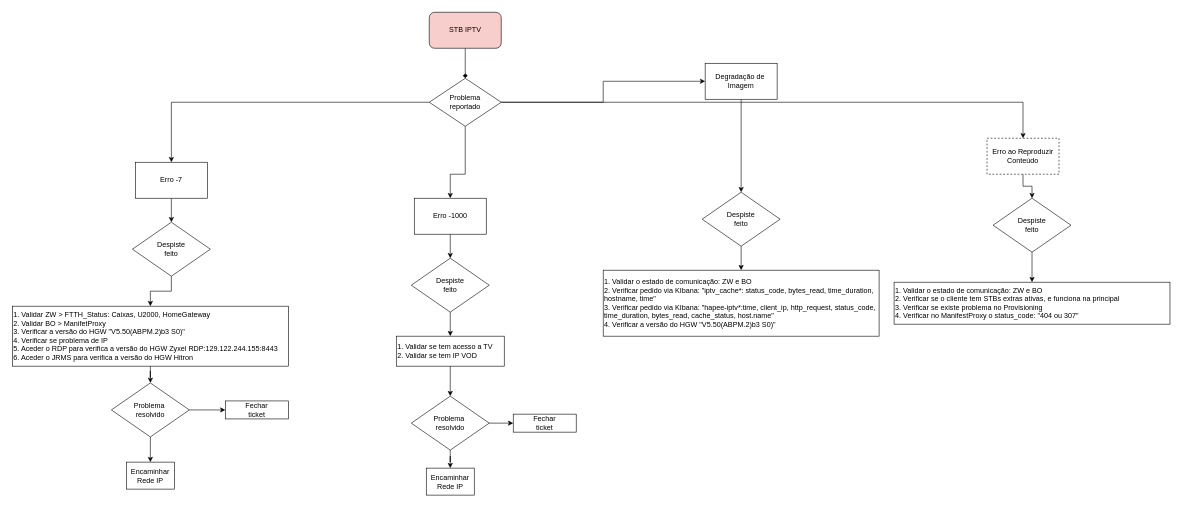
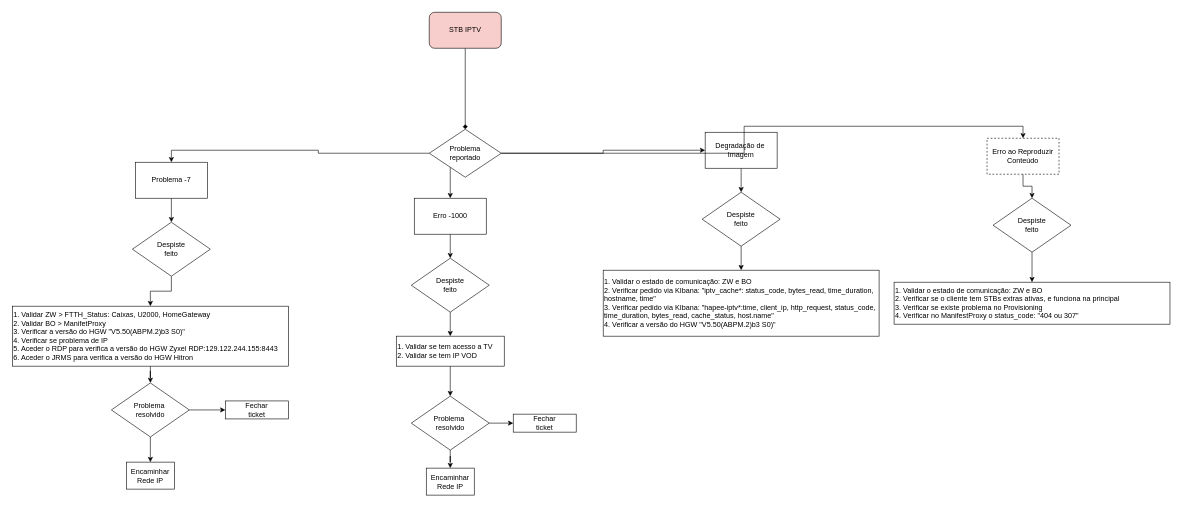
  <mxCell id="0" />
  <mxCell id="1" parent="0" />
  <mxCell id="2" value="" style="edgeStyle=orthogonalEdgeStyle;rounded=0;orthogonalLoop=1;jettySize=auto;html=1;endArrow=diamond;" parent="1" source="3" target="13" edge="1"><mxGeometry relative="1" as="geometry" /></mxCell>
  <mxCell id="3" value="STB IPTV" style="rounded=1;whiteSpace=wrap;html=1;fillColor=#f8cecc;" parent="1" vertex="1"><mxGeometry x="715" y="20" width="120" height="60" as="geometry" /></mxCell>
  <mxCell id="4" value="" style="edgeStyle=orthogonalEdgeStyle;rounded=0;orthogonalLoop=1;jettySize=auto;html=1;" parent="1" source="5" target="19" edge="1"><mxGeometry relative="1" as="geometry" /></mxCell>
- <mxCell id="5" value="Erro -7" style="rounded=0;whiteSpace=wrap;html=1;" parent="1" vertex="1"><mxGeometry x="225" y="270" width="120" height="60" as="geometry" /></mxCell>
+ <mxCell id="5" value="Problema -7" style="rounded=0;whiteSpace=wrap;html=1;" parent="1" vertex="1"><mxGeometry x="225" y="270" width="120" height="60" as="geometry" /></mxCell>
  <mxCell id="6" value="" style="edgeStyle=orthogonalEdgeStyle;rounded=0;orthogonalLoop=1;jettySize=auto;html=1;" parent="1" source="7" target="17" edge="1"><mxGeometry relative="1" as="geometry" /></mxCell>
  <mxCell id="7" value="Erro -1000" style="rounded=0;whiteSpace=wrap;html=1;" parent="1" vertex="1"><mxGeometry x="690" y="330" width="120" height="60" as="geometry" /></mxCell>
  <mxCell id="8" value="" style="edgeStyle=orthogonalEdgeStyle;rounded=0;orthogonalLoop=1;jettySize=auto;html=1;" parent="1" source="9" target="15" edge="1"><mxGeometry relative="1" as="geometry" /></mxCell>
- <mxCell id="9" value="Degradação de&amp;nbsp;&lt;br&gt;Imagem" style="rounded=0;whiteSpace=wrap;html=1;" parent="1" vertex="1"><mxGeometry x="1175" y="105" width="120" height="60" as="geometry" /></mxCell>
+ <mxCell id="9" value="Degradação de&amp;nbsp;&lt;br&gt;Imagem" style="rounded=0;whiteSpace=wrap;html=1;" parent="1" vertex="1"><mxGeometry x="1175" y="220" width="120" height="60" as="geometry" /></mxCell>
  <mxCell id="10" value="" style="edgeStyle=orthogonalEdgeStyle;rounded=0;orthogonalLoop=1;jettySize=auto;html=1;entryX=0.5;entryY=0;entryDx=0;entryDy=0;" parent="1" source="13" target="7" edge="1"><mxGeometry relative="1" as="geometry"><Array as="points"><mxPoint x="775" y="290" /><mxPoint x="750" y="290" /></Array></mxGeometry></mxCell>
  <mxCell id="11" value="" style="edgeStyle=orthogonalEdgeStyle;rounded=0;orthogonalLoop=1;jettySize=auto;html=1;entryX=0.5;entryY=0;entryDx=0;entryDy=0;" parent="1" source="13" target="5" edge="1"><mxGeometry relative="1" as="geometry"><mxPoint x="615" y="170" as="targetPoint" /></mxGeometry></mxCell>
  <mxCell id="12" value="" style="edgeStyle=orthogonalEdgeStyle;rounded=0;orthogonalLoop=1;jettySize=auto;html=1;" parent="1" source="13" target="9" edge="1"><mxGeometry relative="1" as="geometry" /></mxCell>
- <mxCell id="13" value="Problema&lt;br&gt;reportado" style="rhombus;whiteSpace=wrap;html=1;" parent="1" vertex="1"><mxGeometry x="715" y="130" width="120" height="80" as="geometry" /></mxCell>
+ <mxCell id="13" value="Problema&lt;br&gt;reportado" style="rhombus;whiteSpace=wrap;html=1;" parent="1" vertex="1"><mxGeometry x="715" y="215" width="120" height="80" as="geometry" /></mxCell>
  <mxCell id="14" value="" style="edgeStyle=orthogonalEdgeStyle;rounded=0;orthogonalLoop=1;jettySize=auto;html=1;" parent="1" source="15" target="27" edge="1"><mxGeometry relative="1" as="geometry" /></mxCell>
  <mxCell id="15" value="&lt;span&gt;Despiste&lt;/span&gt;&lt;br&gt;&lt;span&gt;feito&lt;/span&gt;" style="rhombus;whiteSpace=wrap;html=1;" parent="1" vertex="1"><mxGeometry x="1170" y="320" width="130" height="90" as="geometry" /></mxCell>
  <mxCell id="16" value="" style="edgeStyle=orthogonalEdgeStyle;rounded=0;orthogonalLoop=1;jettySize=auto;html=1;" parent="1" source="17" target="29" edge="1"><mxGeometry relative="1" as="geometry" /></mxCell>
  <mxCell id="17" value="&lt;span&gt;Despiste&lt;/span&gt;&lt;br&gt;&lt;span&gt;feito&lt;/span&gt;" style="rhombus;whiteSpace=wrap;html=1;" parent="1" vertex="1"><mxGeometry x="685" y="430" width="130" height="90" as="geometry" /></mxCell>
  <mxCell id="18" value="" style="edgeStyle=orthogonalEdgeStyle;rounded=0;orthogonalLoop=1;jettySize=auto;html=1;" parent="1" source="19" target="21" edge="1"><mxGeometry relative="1" as="geometry" /></mxCell>
  <mxCell id="19" value="Despiste&lt;br&gt;feito" style="rhombus;whiteSpace=wrap;html=1;" parent="1" vertex="1"><mxGeometry x="220" y="370" width="130" height="90" as="geometry" /></mxCell>
  <mxCell id="20" value="" style="edgeStyle=orthogonalEdgeStyle;rounded=0;orthogonalLoop=1;jettySize=auto;html=1;" parent="1" source="21" target="24" edge="1"><mxGeometry relative="1" as="geometry" /></mxCell>
  <mxCell id="21" value="1. Validar ZW &amp;gt; FTTH_Status: Caixas, U2000, HomeGateway&lt;br&gt;2. Validar BO &amp;gt; ManifetProxy&lt;br&gt;3. Verificar a versão do HGW &quot;V5.50(ABPM.2)b3 S0)&quot;&lt;br&gt;4. Verificar se problema de IP&lt;br&gt;5. Aceder o RDP para verifica a versão do HGW Zyxel RDP:129.122.244.155:8443&amp;nbsp;&lt;br&gt;6. Aceder o JRMS para verifica a versão do HGW Hitron" style="rounded=0;whiteSpace=wrap;html=1;align=left;" parent="1" vertex="1"><mxGeometry x="20" y="510" width="460" height="100" as="geometry" /></mxCell>
  <mxCell id="22" value="" style="edgeStyle=orthogonalEdgeStyle;rounded=0;orthogonalLoop=1;jettySize=auto;html=1;" parent="1" source="24" target="25" edge="1"><mxGeometry relative="1" as="geometry" /></mxCell>
  <mxCell id="23" value="" style="edgeStyle=orthogonalEdgeStyle;rounded=0;orthogonalLoop=1;jettySize=auto;html=1;" parent="1" source="24" target="26" edge="1"><mxGeometry relative="1" as="geometry" /></mxCell>
  <mxCell id="24" value="Problema&amp;nbsp;&lt;br&gt;resolvido" style="rhombus;whiteSpace=wrap;html=1;" parent="1" vertex="1"><mxGeometry x="185" y="638" width="130" height="90" as="geometry" /></mxCell>
  <mxCell id="25" value="Encaminhar Rede IP" style="rounded=0;whiteSpace=wrap;html=1;align=center;" parent="1" vertex="1"><mxGeometry x="210" y="770" width="80" height="45" as="geometry" /></mxCell>
  <mxCell id="26" value="Fechar&lt;br&gt;ticket" style="whiteSpace=wrap;html=1;" parent="1" vertex="1"><mxGeometry x="375" y="668" width="105" height="30" as="geometry" /></mxCell>
  <mxCell id="27" value="1. Validar o estado de comunicação: ZW e BO&lt;br&gt;2. Verificar pedido via KIbana: &quot;iptv_cache*: status_code, bytes_read, time_duration, hostname, time&quot;&lt;br&gt;3. Verificar pedido via KIbana: &quot;hapee-iptv*:time, client_ip, http_request, status_code, time_duration, bytes_read, cache_status, host.name&quot;&lt;br&gt;4. Verificar a versão do HGW &quot;V5.50(ABPM.2)b3 S0)&quot;" style="rounded=0;whiteSpace=wrap;html=1;align=left;" parent="1" vertex="1"><mxGeometry x="1005" y="450" width="460" height="110" as="geometry" /></mxCell>
  <mxCell id="28" value="" style="edgeStyle=orthogonalEdgeStyle;rounded=0;orthogonalLoop=1;jettySize=auto;html=1;" edge="1" parent="1" source="29" target="38"><mxGeometry relative="1" as="geometry" /></mxCell>
  <mxCell id="29" value="1. Validar se tem acesso a TV&lt;br&gt;2. Validar se tem IP VOD" style="rounded=0;whiteSpace=wrap;html=1;align=left;" parent="1" vertex="1"><mxGeometry x="660" y="560" width="180" height="50" as="geometry" /></mxCell>
  <mxCell id="30" value="" style="edgeStyle=orthogonalEdgeStyle;rounded=0;orthogonalLoop=1;jettySize=auto;html=1;entryX=0.5;entryY=0;entryDx=0;entryDy=0;" edge="1" parent="1" source="13" target="31"><mxGeometry relative="1" as="geometry"><mxPoint x="845" y="180" as="sourcePoint" /><mxPoint x="1795" y="170" as="targetPoint" /></mxGeometry></mxCell>
  <mxCell id="31" value="Erro ao Reproduzir&lt;br&gt;Conteúdo" style="rounded=0;whiteSpace=wrap;html=1;dashed=1;" vertex="1" parent="1"><mxGeometry x="1645" y="230" width="120" height="60" as="geometry" /></mxCell>
  <mxCell id="32" value="" style="edgeStyle=orthogonalEdgeStyle;rounded=0;orthogonalLoop=1;jettySize=auto;html=1;" edge="1" parent="1" target="34" source="31"><mxGeometry relative="1" as="geometry"><mxPoint x="1715" y="280" as="sourcePoint" /></mxGeometry></mxCell>
  <mxCell id="33" value="" style="edgeStyle=orthogonalEdgeStyle;rounded=0;orthogonalLoop=1;jettySize=auto;html=1;" edge="1" parent="1" source="34" target="35"><mxGeometry relative="1" as="geometry" /></mxCell>
  <mxCell id="34" value="&lt;span&gt;Despiste&lt;/span&gt;&lt;br&gt;&lt;span&gt;feito&lt;/span&gt;" style="rhombus;whiteSpace=wrap;html=1;" vertex="1" parent="1"><mxGeometry x="1655" y="330" width="130" height="90" as="geometry" /></mxCell>
  <mxCell id="35" value="1. Validar o estado de comunicação: ZW e BO&lt;br&gt;2. Verificar se o cliente tem STBs extras ativas, e funciona na principal&lt;br&gt;3. Verificar se existe problema no Provisioning&lt;br&gt;4. Verificar no ManifestProxy o status_code: &quot;404 ou 307&quot;&amp;nbsp;&lt;br&gt;" style="rounded=0;whiteSpace=wrap;html=1;align=left;" vertex="1" parent="1"><mxGeometry x="1490" y="470" width="460" height="70" as="geometry" /></mxCell>
  <mxCell id="36" value="" style="edgeStyle=orthogonalEdgeStyle;rounded=0;orthogonalLoop=1;jettySize=auto;html=1;" edge="1" parent="1" source="38" target="39"><mxGeometry relative="1" as="geometry" /></mxCell>
  <mxCell id="37" value="" style="edgeStyle=orthogonalEdgeStyle;rounded=0;orthogonalLoop=1;jettySize=auto;html=1;" edge="1" parent="1" source="38" target="40"><mxGeometry relative="1" as="geometry" /></mxCell>
  <mxCell id="38" value="Problema&amp;nbsp;&lt;br&gt;resolvido" style="rhombus;whiteSpace=wrap;html=1;" vertex="1" parent="1"><mxGeometry x="685" y="660" width="130" height="90" as="geometry" /></mxCell>
  <mxCell id="39" value="Encaminhar Rede IP" style="rounded=0;whiteSpace=wrap;html=1;align=center;" vertex="1" parent="1"><mxGeometry x="710" y="780" width="80" height="45" as="geometry" /></mxCell>
  <mxCell id="40" value="Fechar&lt;br&gt;ticket" style="whiteSpace=wrap;html=1;" vertex="1" parent="1"><mxGeometry x="855" y="690" width="105" height="30" as="geometry" /></mxCell>
